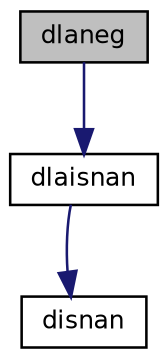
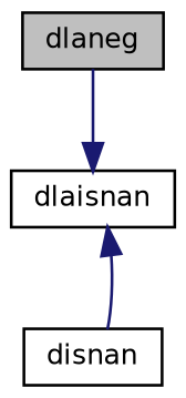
  digraph {
    rankdir=TB
    node [color=black fillcolor=white fontname=Helvetica fontsize=10 shape=record style=filled]
    edge [color=midnightblue fontname=Helvetica fontsize=10 labelfontname=Helvetica labelfontsize=10 style=solid]
    n1 [fillcolor=grey75 fontcolor=black height=0.2 label=dlaneg width=0.4]
    n2 [height=0.2 label=dlaisnan width=0.4]
    n3 [height=0.2 label=disnan width=0.4]
    n1 -> n2
-   n2 -> n3
+   n3 -> n2
  }
